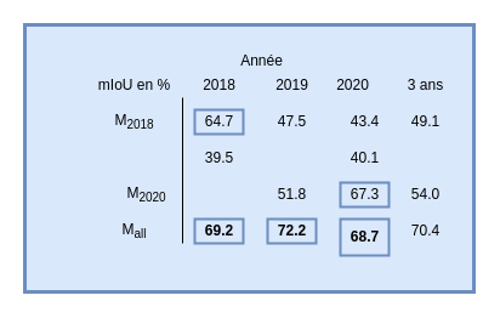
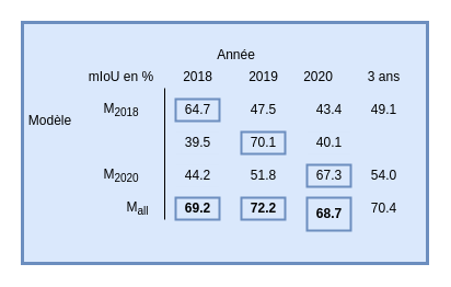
  <mxCell id="0" />
  <mxCell id="1" parent="0" />
  <mxCell id="2" value="" style="rounded=0;whiteSpace=wrap;html=1;labelBackgroundColor=none;strokeWidth=3;fillColor=#dae8fc;strokeColor=#6C8EBF;" parent="1" vertex="1"><mxGeometry x="20" y="20" width="370" height="220" as="geometry" /></mxCell>
+ <mxCell id="3" value="Modèle" style="text;html=1;align=center;verticalAlign=middle;resizable=0;points=[];autosize=1;strokeColor=none;" parent="1" vertex="1"><mxGeometry x="20" y="100" width="50" height="20" as="geometry" /></mxCell>
  <mxCell id="4" value="2018" style="text;html=1;align=center;verticalAlign=middle;resizable=0;points=[];autosize=1;strokeColor=none;" parent="1" vertex="1"><mxGeometry x="160" y="60" width="40" height="20" as="geometry" /></mxCell>
  <mxCell id="5" value="&lt;div&gt;2019&lt;/div&gt;" style="text;html=1;align=center;verticalAlign=middle;resizable=0;points=[];autosize=1;strokeColor=none;" parent="1" vertex="1"><mxGeometry x="220" y="60" width="40" height="20" as="geometry" /></mxCell>
  <mxCell id="6" value="&lt;div&gt;2020&lt;/div&gt;" style="text;html=1;align=center;verticalAlign=middle;resizable=0;points=[];autosize=1;strokeColor=none;" parent="1" vertex="1"><mxGeometry x="270" y="60" width="40" height="20" as="geometry" /></mxCell>
  <mxCell id="7" value="3 ans" style="text;html=1;align=center;verticalAlign=middle;resizable=0;points=[];autosize=1;strokeColor=none;" parent="1" vertex="1"><mxGeometry x="330" y="60" width="40" height="20" as="geometry" /></mxCell>
  <mxCell id="8" value="&lt;div&gt;M&lt;sub&gt;2018&lt;/sub&gt;&lt;/div&gt;" style="text;html=1;align=center;verticalAlign=middle;resizable=0;points=[];autosize=1;strokeColor=none;" parent="1" vertex="1"><mxGeometry x="85" y="90" width="50" height="20" as="geometry" /></mxCell>
- <mxCell id="9" value="M&lt;sub&gt;all&lt;/sub&gt;" style="text;html=1;align=center;verticalAlign=middle;resizable=0;points=[];autosize=1;strokeColor=none;" parent="1" vertex="1"><mxGeometry x="90" y="180" width="40" height="20" as="geometry" /></mxCell>
+ <mxCell id="9" value="M&lt;sub&gt;all&lt;/sub&gt;" style="text;html=1;align=center;verticalAlign=middle;resizable=0;points=[];autosize=1;strokeColor=none;" parent="1" vertex="1"><mxGeometry x="105" y="180" width="40" height="20" as="geometry" /></mxCell>
  <mxCell id="10" value="64.7" style="text;html=1;align=center;verticalAlign=middle;resizable=0;points=[];autosize=1;strokeWidth=2;fillColor=#dae8fc;strokeColor=#6C8EBF;" parent="1" vertex="1"><mxGeometry x="160" y="90" width="40" height="20" as="geometry" /></mxCell>
  <mxCell id="11" value="47.5" style="text;html=1;align=center;verticalAlign=middle;resizable=0;points=[];autosize=1;strokeColor=none;" parent="1" vertex="1"><mxGeometry x="220" y="90" width="40" height="20" as="geometry" /></mxCell>
  <mxCell id="12" value="43.4" style="text;html=1;align=center;verticalAlign=middle;resizable=0;points=[];autosize=1;fontStyle=0;labelBorderColor=none;strokeWidth=2;" parent="1" vertex="1"><mxGeometry x="280" y="90" width="40" height="20" as="geometry" /></mxCell>
  <mxCell id="13" value="49.1" style="text;html=1;align=center;verticalAlign=middle;resizable=0;points=[];autosize=1;strokeWidth=2;" parent="1" vertex="1"><mxGeometry x="330" y="90" width="40" height="20" as="geometry" /></mxCell>
  <mxCell id="14" value="39.5" style="text;html=1;align=center;verticalAlign=middle;resizable=0;points=[];autosize=1;fillColor=#dae8fc;strokeWidth=2;" parent="1" vertex="1"><mxGeometry x="160" y="120" width="40" height="20" as="geometry" /></mxCell>
+ <mxCell id="15" value="70.1" style="text;html=1;align=center;verticalAlign=middle;resizable=0;points=[];autosize=1;strokeColor=#6C8EBF;strokeWidth=2;" parent="1" vertex="1"><mxGeometry x="220" y="120" width="40" height="20" as="geometry" /></mxCell>
  <mxCell id="16" value="40.1" style="text;html=1;align=center;verticalAlign=middle;resizable=0;points=[];autosize=1;fontStyle=0;fillColor=#dae8fc;strokeWidth=2;" parent="1" vertex="1"><mxGeometry x="280" y="120" width="40" height="20" as="geometry" /></mxCell>
  <mxCell id="17" value="Année" style="text;html=1;align=center;verticalAlign=middle;resizable=0;points=[];autosize=1;strokeColor=none;" parent="1" vertex="1"><mxGeometry x="190" y="40" width="50" height="20" as="geometry" /></mxCell>
  <mxCell id="18" value="mIoU en %" style="text;html=1;align=center;verticalAlign=middle;resizable=0;points=[];autosize=1;strokeColor=none;" parent="1" vertex="1"><mxGeometry x="75" y="60" width="70" height="20" as="geometry" /></mxCell>
  <mxCell id="19" value="" style="endArrow=none;html=1;fontColor=#FF3333;" parent="1" edge="1"><mxGeometry width="50" height="50" relative="1" as="geometry"><mxPoint x="150" y="200" as="sourcePoint" /><mxPoint x="150" y="80" as="targetPoint" /></mxGeometry></mxCell>
- <mxCell id="20" value="&lt;div&gt;M&lt;sub&gt;2020&lt;/sub&gt;&lt;/div&gt;" style="text;html=1;align=center;verticalAlign=middle;resizable=0;points=[];autosize=1;strokeColor=none;" parent="1" vertex="1"><mxGeometry x="95" y="150" width="50" height="20" as="geometry" /></mxCell>
+ <mxCell id="20" value="&lt;div&gt;M&lt;sub&gt;2020&lt;/sub&gt;&lt;/div&gt;" style="text;html=1;align=center;verticalAlign=middle;resizable=0;points=[];autosize=1;strokeColor=none;" parent="1" vertex="1"><mxGeometry x="85" y="150" width="50" height="20" as="geometry" /></mxCell>
  <mxCell id="21" value="&lt;b&gt;69.2&lt;/b&gt;" style="text;html=1;align=center;verticalAlign=middle;resizable=0;points=[];autosize=1;fillColor=#dae8fc;strokeWidth=2;strokeColor=#6C8EBF;" parent="1" vertex="1"><mxGeometry x="160" y="180" width="40" height="20" as="geometry" /></mxCell>
  <mxCell id="22" value="&lt;b&gt;72.2&lt;/b&gt;" style="text;html=1;align=center;verticalAlign=middle;resizable=0;points=[];autosize=1;strokeWidth=2;strokeColor=#6C8EBF;" parent="1" vertex="1"><mxGeometry x="220" y="180" width="40" height="20" as="geometry" /></mxCell>
  <mxCell id="23" value="&lt;b&gt;68.7&lt;/b&gt;" style="text;html=1;align=center;verticalAlign=middle;resizable=0;points=[];autosize=1;fontStyle=0;fillColor=#dae8fc;strokeWidth=2;strokeColor=#6C8EBF;" parent="1" vertex="1"><mxGeometry x="280" y="180" width="40" height="30" as="geometry" /></mxCell>
  <mxCell id="24" value="70.4" style="text;html=1;align=center;verticalAlign=middle;resizable=0;points=[];autosize=1;strokeWidth=2;" parent="1" vertex="1"><mxGeometry x="330" y="180" width="40" height="20" as="geometry" /></mxCell>
+ <mxCell id="25" value="44.2" style="text;html=1;align=center;verticalAlign=middle;resizable=0;points=[];autosize=1;strokeWidth=2;fillColor=#dae8fc;" parent="1" vertex="1"><mxGeometry x="160" y="150" width="40" height="20" as="geometry" /></mxCell>
  <mxCell id="26" value="51.8" style="text;html=1;align=center;verticalAlign=middle;resizable=0;points=[];autosize=1;strokeColor=none;" parent="1" vertex="1"><mxGeometry x="220" y="150" width="40" height="20" as="geometry" /></mxCell>
  <mxCell id="27" value="67.3" style="text;html=1;align=center;verticalAlign=middle;resizable=0;points=[];autosize=1;fontStyle=0;labelBorderColor=none;strokeWidth=2;strokeColor=#6C8EBF;" parent="1" vertex="1"><mxGeometry x="280" y="150" width="40" height="20" as="geometry" /></mxCell>
  <mxCell id="28" value="54.0" style="text;html=1;align=center;verticalAlign=middle;resizable=0;points=[];autosize=1;strokeWidth=2;" parent="1" vertex="1"><mxGeometry x="330" y="150" width="40" height="20" as="geometry" /></mxCell>
